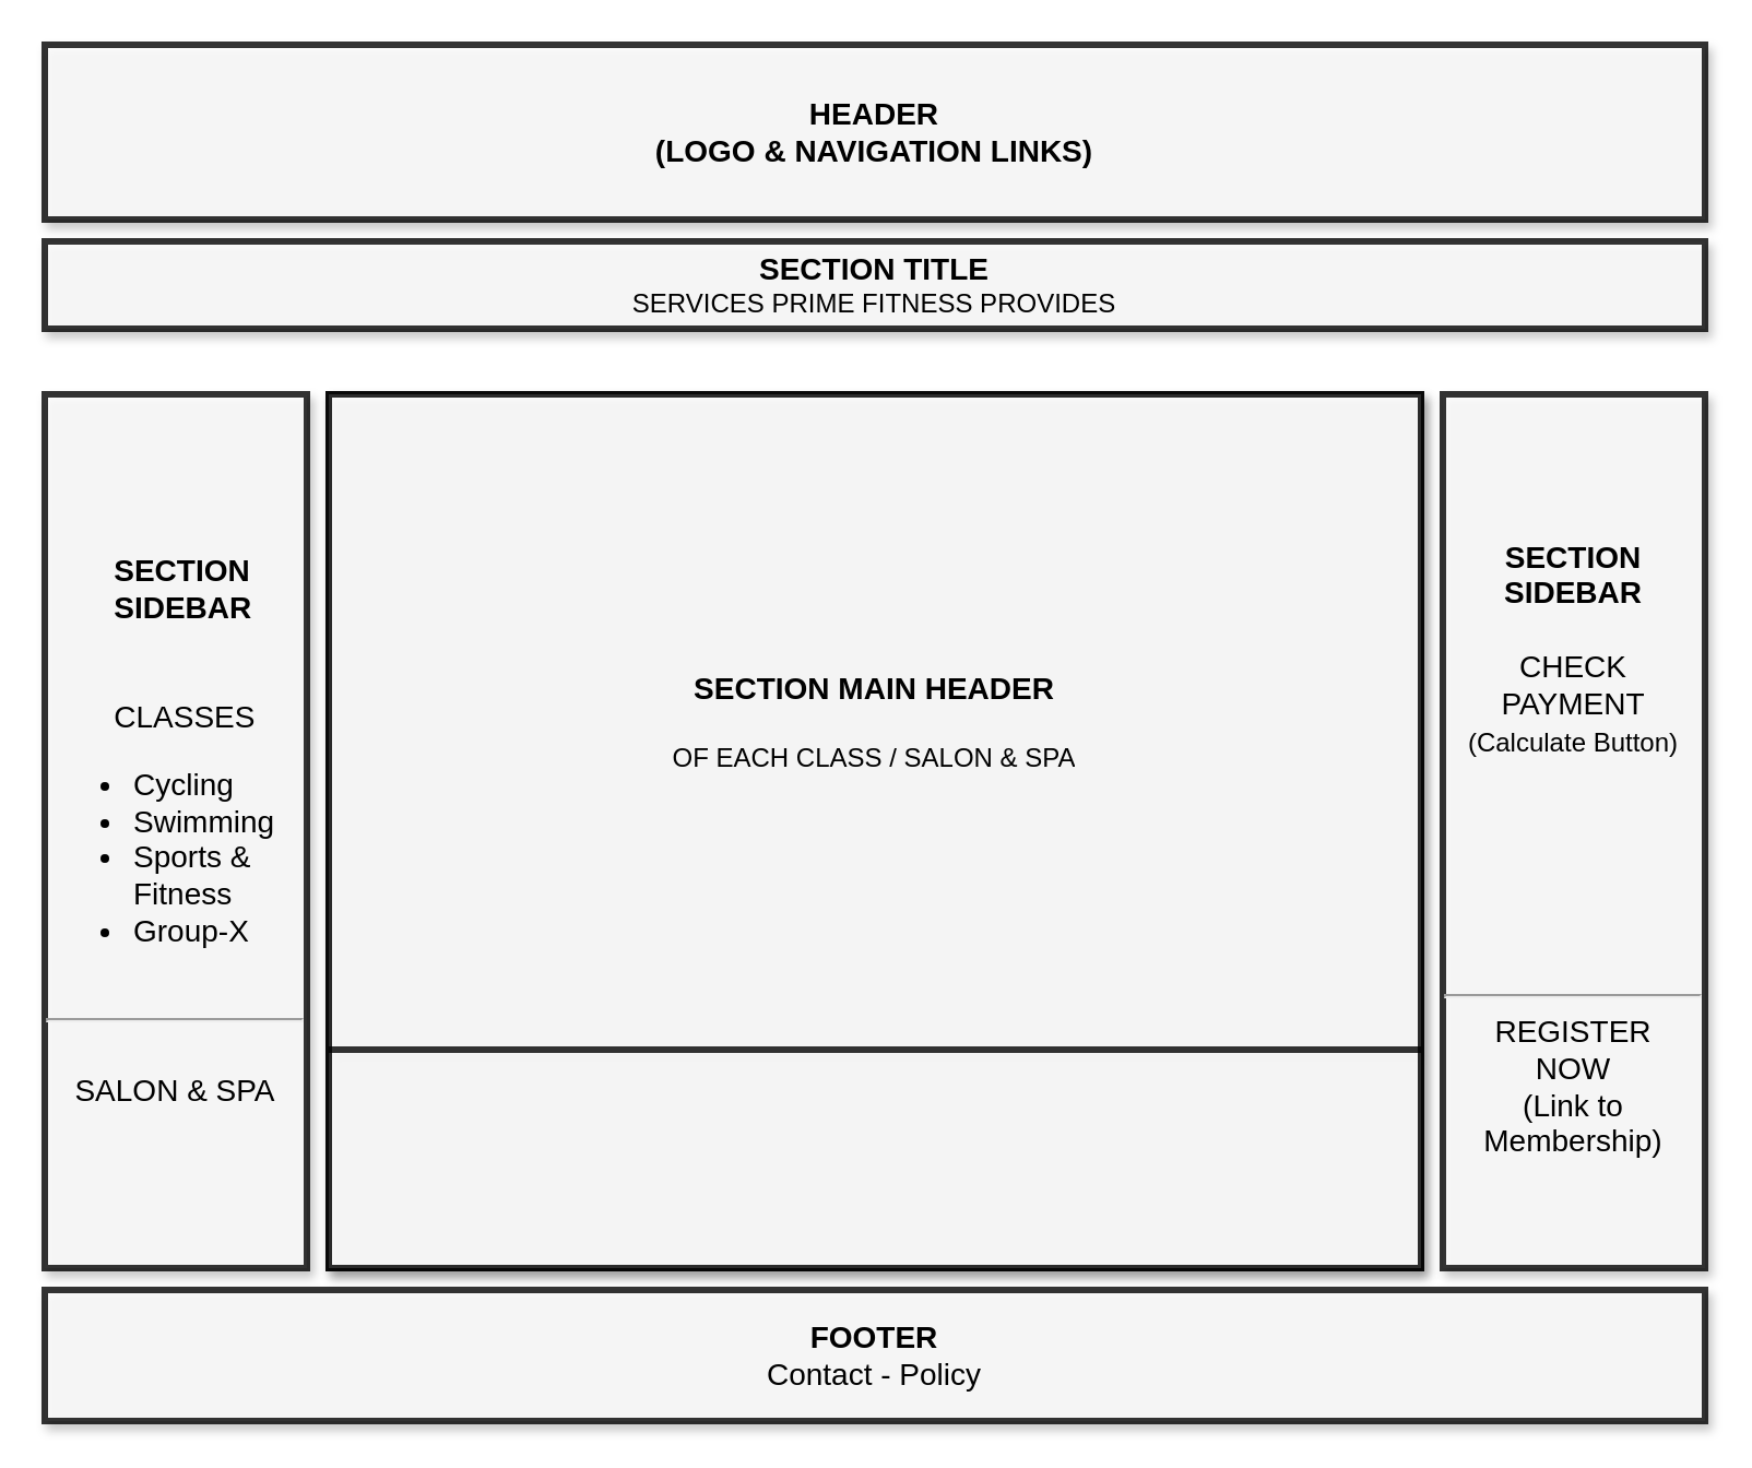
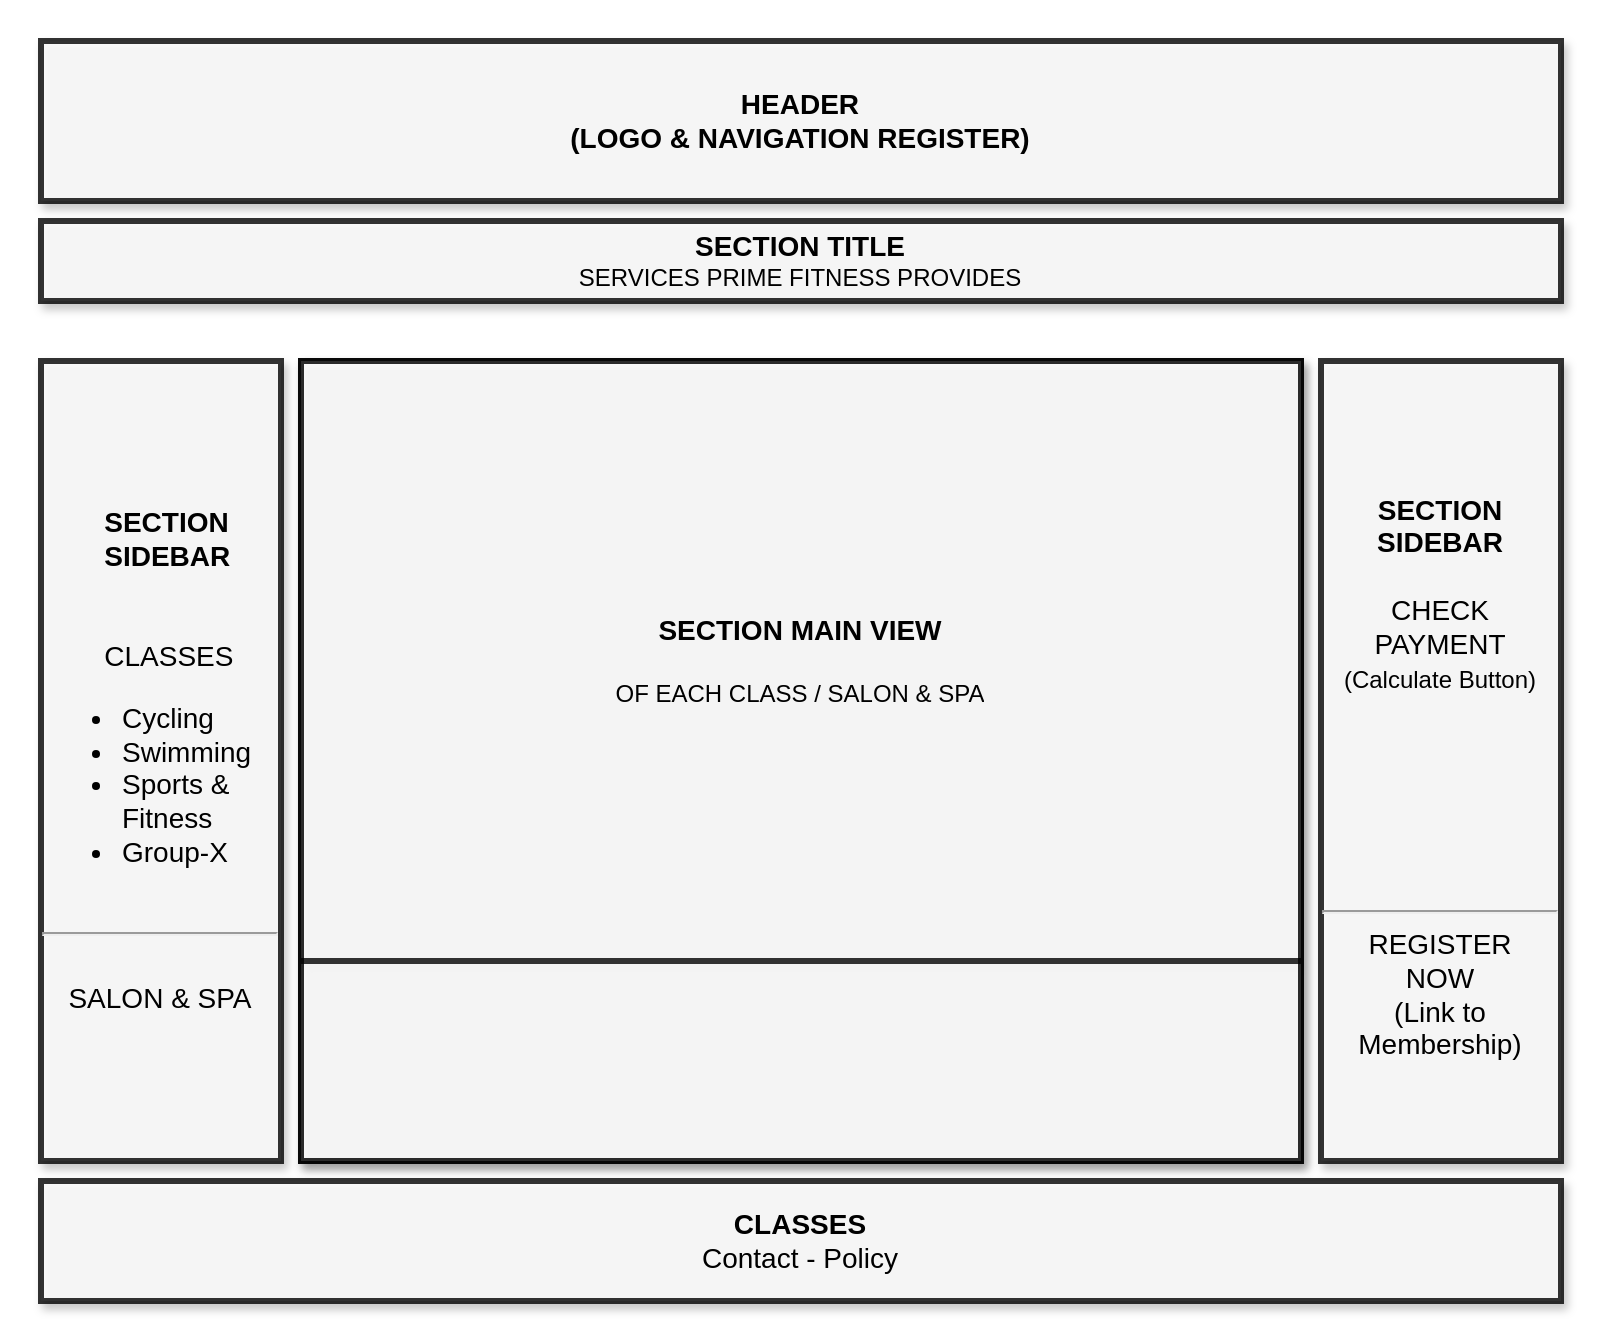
  <mxCell id="0" />
  <mxCell id="1" parent="0" />
- <mxCell id="2" value="&lt;font style=&quot;font-size: 14px&quot;&gt;&lt;b&gt;HEADER&lt;br&gt;(LOGO &amp;amp; NAVIGATION LINKS)&lt;/b&gt;&lt;/font&gt;" style="rounded=0;whiteSpace=wrap;html=1;strokeWidth=3;perimeterSpacing=0;opacity=80;shadow=1;" parent="1" vertex="1"><mxGeometry x="20" y="20" width="760" height="80" as="geometry" /></mxCell>
+ <mxCell id="2" value="&lt;font style=&quot;font-size: 14px&quot;&gt;&lt;b&gt;HEADER&lt;br&gt;(LOGO &amp;amp; NAVIGATION REGISTER)&lt;/b&gt;&lt;/font&gt;" style="rounded=0;whiteSpace=wrap;html=1;strokeWidth=3;perimeterSpacing=0;opacity=80;shadow=1;" parent="1" vertex="1"><mxGeometry x="20" y="20" width="760" height="80" as="geometry" /></mxCell>
  <mxCell id="3" value="&lt;font&gt;&lt;b&gt;&lt;font style=&quot;font-size: 14px&quot;&gt;SECTION TITLE&lt;/font&gt;&lt;/b&gt;&lt;br&gt;&amp;nbsp;SERVICES PRIME FITNESS PROVIDES&amp;nbsp;&lt;/font&gt;" style="rounded=0;whiteSpace=wrap;html=1;strokeWidth=3;perimeterSpacing=0;opacity=80;shadow=1;" parent="1" vertex="1"><mxGeometry x="20" y="110" width="760" height="40" as="geometry" /></mxCell>
  <mxCell id="4" value="&lt;div style=&quot;font-size: 14px&quot;&gt;&lt;div style=&quot;text-align: left&quot;&gt;&lt;b&gt;&lt;span style=&quot;white-space: pre&quot;&gt;&#09;&lt;/span&gt;SECTION&lt;br&gt;&lt;div style=&quot;text-align: left&quot;&gt;&lt;b style=&quot;text-align: center&quot;&gt;&lt;span style=&quot;white-space: pre&quot;&gt;&#09;&lt;/span&gt;SIDEBAR&lt;/b&gt;&lt;span style=&quot;font-weight: normal ; text-align: center&quot;&gt;&amp;nbsp; &amp;nbsp;&lt;/span&gt;&lt;span style=&quot;font-weight: normal ; text-align: center ; white-space: pre&quot;&gt;&#09;&lt;/span&gt;&lt;/div&gt;&lt;/b&gt;&lt;/div&gt;&lt;/div&gt;&lt;div style=&quot;text-align: left ; font-size: 14px&quot;&gt;&lt;br&gt;&lt;/div&gt;&lt;div style=&quot;text-align: left ; font-size: 14px&quot;&gt;&lt;font style=&quot;font-size: 14px&quot;&gt;&lt;span style=&quot;white-space: pre&quot;&gt;&#09;&lt;/span&gt;CLASSES&lt;/font&gt;&lt;/div&gt;&lt;div style=&quot;font-size: 14px&quot;&gt;&lt;ul&gt;&lt;li style=&quot;text-align: left&quot;&gt;&lt;span&gt;&lt;font style=&quot;font-size: 14px&quot;&gt;Cycling&lt;/font&gt;&lt;/span&gt;&lt;/li&gt;&lt;li style=&quot;text-align: left&quot;&gt;&lt;span&gt;&lt;font style=&quot;font-size: 14px&quot;&gt;Swimming&lt;/font&gt;&lt;/span&gt;&lt;/li&gt;&lt;li style=&quot;text-align: left&quot;&gt;&lt;span&gt;&lt;font style=&quot;font-size: 14px&quot;&gt;Sports &amp;amp; Fitness&lt;/font&gt;&lt;/span&gt;&lt;/li&gt;&lt;li style=&quot;text-align: left&quot;&gt;&lt;span&gt;&lt;font style=&quot;font-size: 14px&quot;&gt;Group-X&lt;br&gt;&lt;br&gt;&lt;/font&gt;&lt;/span&gt;&lt;/li&gt;&lt;/ul&gt;&lt;/div&gt;&lt;div style=&quot;font-size: 14px&quot;&gt;&lt;font style=&quot;font-size: 14px&quot;&gt;&lt;hr&gt;&lt;/font&gt;&lt;/div&gt;&lt;div style=&quot;font-size: 14px&quot;&gt;&lt;font style=&quot;font-size: 14px&quot;&gt;&lt;br&gt;&lt;/font&gt;&lt;/div&gt;&lt;div style=&quot;font-size: 14px&quot;&gt;&lt;font style=&quot;font-size: 14px&quot;&gt;SALON &amp;amp; SPA&lt;/font&gt;&lt;/div&gt;" style="rounded=0;whiteSpace=wrap;html=1;align=center;strokeWidth=3;perimeterSpacing=0;opacity=80;shadow=1;" parent="1" vertex="1"><mxGeometry x="20" y="180" width="120" height="400" as="geometry" /></mxCell>
  <mxCell id="5" value="" style="rounded=0;whiteSpace=wrap;html=1;strokeWidth=3;perimeterSpacing=0;opacity=80;shadow=1;" parent="1" vertex="1"><mxGeometry x="150" y="180" width="500" height="400" as="geometry" /></mxCell>
- <mxCell id="6" value="&lt;font style=&quot;font-size: 14px&quot;&gt;&lt;b&gt;FOOTER&lt;/b&gt;&lt;br&gt;Contact - Policy&lt;/font&gt;" style="rounded=0;whiteSpace=wrap;html=1;strokeWidth=3;perimeterSpacing=0;opacity=80;shadow=1;" parent="1" vertex="1"><mxGeometry x="20" y="590" width="760" height="60" as="geometry" /></mxCell>
+ <mxCell id="6" value="&lt;font style=&quot;font-size: 14px&quot;&gt;&lt;b&gt;CLASSES&lt;/b&gt;&lt;br&gt;Contact - Policy&lt;/font&gt;" style="rounded=0;whiteSpace=wrap;html=1;strokeWidth=3;perimeterSpacing=0;opacity=80;shadow=1;" parent="1" vertex="1"><mxGeometry x="20" y="590" width="760" height="60" as="geometry" /></mxCell>
  <mxCell id="7" value="" style="shape=table;startSize=0;container=1;collapsible=0;childLayout=tableLayout;strokeWidth=3;perimeterSpacing=0;opacity=80;shadow=1;" parent="1" vertex="1"><mxGeometry x="150" y="180" width="500" height="400" as="geometry" /></mxCell>
  <mxCell id="8" value="" style="shape=partialRectangle;collapsible=0;dropTarget=0;pointerEvents=0;fillColor=none;top=0;left=0;bottom=0;right=0;points=[[0,0.5],[1,0.5]];portConstraint=eastwest;strokeWidth=3;perimeterSpacing=0;opacity=80;shadow=1;" parent="7" vertex="1"><mxGeometry width="500" height="300" as="geometry" /></mxCell>
- <mxCell id="9" value="&lt;font&gt;&lt;span style=&quot;font-size: 14px&quot;&gt;&lt;b&gt;SECTION&amp;nbsp;&lt;/b&gt;&lt;/span&gt;&lt;font&gt;&lt;b&gt;&lt;font style=&quot;font-size: 14px&quot;&gt;MAIN HEADER&lt;br&gt;&lt;/font&gt;&lt;/b&gt;&lt;span style=&quot;font-size: 14px&quot;&gt;&lt;b&gt;&lt;br&gt;&lt;/b&gt;&lt;/span&gt;OF EACH CLASS / SALON &amp;amp; SPA&lt;/font&gt;&lt;/font&gt;" style="shape=partialRectangle;html=1;whiteSpace=wrap;connectable=0;overflow=hidden;fillColor=none;top=0;left=0;bottom=0;right=0;pointerEvents=1;strokeWidth=3;perimeterSpacing=0;opacity=80;shadow=1;" parent="8" vertex="1"><mxGeometry width="500" height="300" as="geometry"><mxRectangle width="500" height="300" as="alternateBounds" /></mxGeometry></mxCell>
+ <mxCell id="9" value="&lt;font&gt;&lt;span style=&quot;font-size: 14px&quot;&gt;&lt;b&gt;SECTION&amp;nbsp;&lt;/b&gt;&lt;/span&gt;&lt;font&gt;&lt;b&gt;&lt;font style=&quot;font-size: 14px&quot;&gt;MAIN VIEW&lt;br&gt;&lt;/font&gt;&lt;/b&gt;&lt;span style=&quot;font-size: 14px&quot;&gt;&lt;b&gt;&lt;br&gt;&lt;/b&gt;&lt;/span&gt;OF EACH CLASS / SALON &amp;amp; SPA&lt;/font&gt;&lt;/font&gt;" style="shape=partialRectangle;html=1;whiteSpace=wrap;connectable=0;overflow=hidden;fillColor=none;top=0;left=0;bottom=0;right=0;pointerEvents=1;strokeWidth=3;perimeterSpacing=0;opacity=80;shadow=1;" parent="8" vertex="1"><mxGeometry width="500" height="300" as="geometry"><mxRectangle width="500" height="300" as="alternateBounds" /></mxGeometry></mxCell>
  <mxCell id="10" value="" style="shape=partialRectangle;collapsible=0;dropTarget=0;pointerEvents=0;fillColor=none;top=0;left=0;bottom=0;right=0;points=[[0,0.5],[1,0.5]];portConstraint=eastwest;strokeWidth=3;perimeterSpacing=0;opacity=80;shadow=1;" parent="7" vertex="1"><mxGeometry y="300" width="500" height="100" as="geometry" /></mxCell>
  <mxCell id="11" value="&lt;div style=&quot;font-size: 14px&quot;&gt;&lt;div&gt;&lt;br&gt;&lt;/div&gt;&lt;div&gt;&lt;font&gt;&lt;b&gt;SECTION&lt;br&gt;SIDEBAR&lt;/b&gt;&lt;br&gt;&lt;br&gt;CHECK PAYMENT&lt;br&gt;&lt;/font&gt;&lt;span style=&quot;font-size: 12px ; text-align: center&quot;&gt;(Calculate Button)&lt;/span&gt;&lt;br style=&quot;font-size: 12px ; text-align: center&quot;&gt;&lt;br&gt;&lt;br&gt;&lt;br&gt;&lt;br&gt;&lt;br style=&quot;font-size: 12px ; text-align: center&quot;&gt;&lt;br style=&quot;font-size: 12px ; text-align: center&quot;&gt;&lt;hr&gt;&lt;/div&gt;&lt;div&gt;REGISTER&lt;br&gt;NOW&lt;br&gt;(Link to &lt;br&gt;Membership)&lt;/div&gt;&lt;/div&gt;" style="rounded=0;whiteSpace=wrap;html=1;align=center;strokeWidth=3;perimeterSpacing=0;opacity=80;shadow=1;" vertex="1" parent="1"><mxGeometry x="660" y="180" width="120" height="400" as="geometry" /></mxCell>
